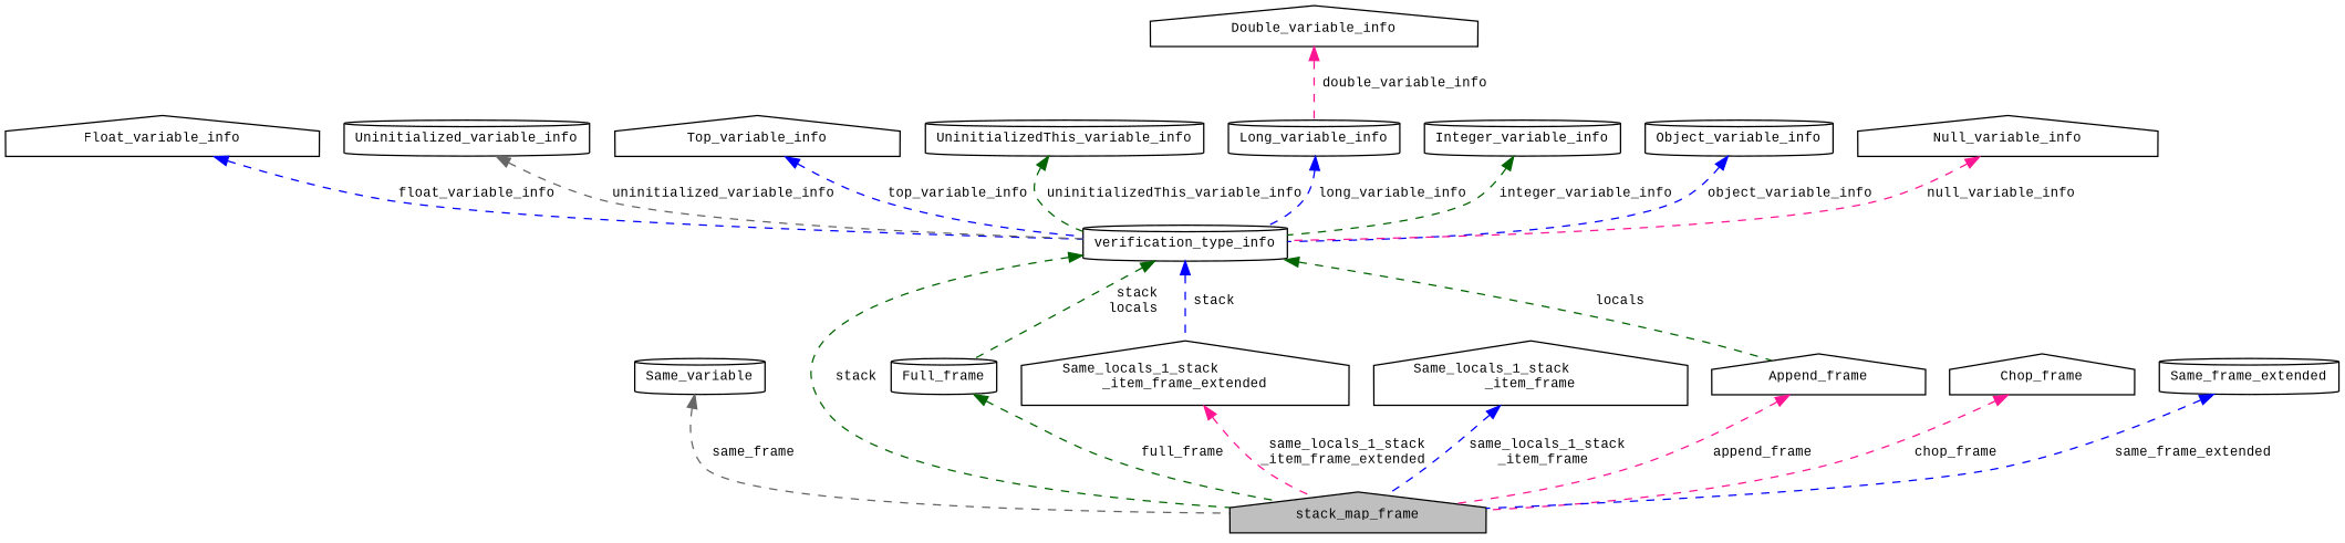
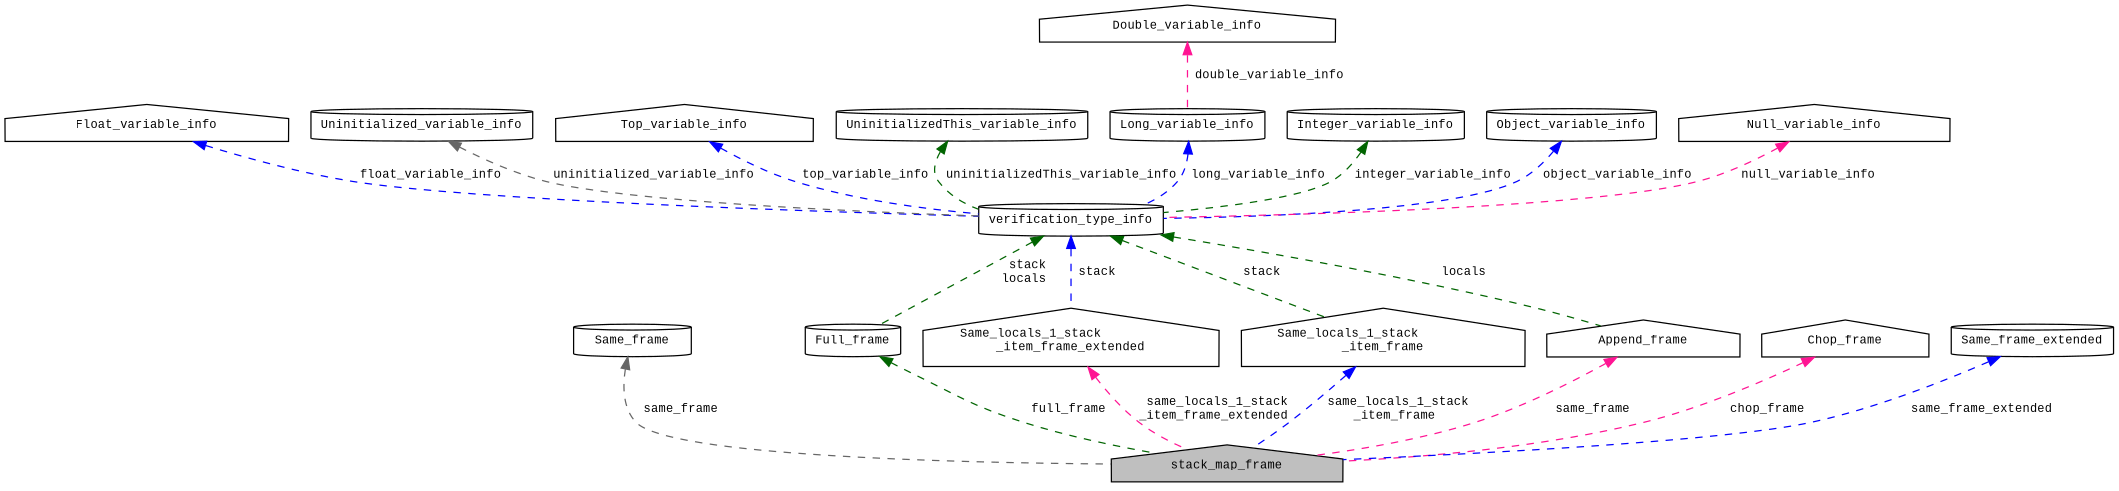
  digraph {
    fontname="Liberation Mono"
    rankdir=TB
    node [color=black fillcolor=white fontname="Liberation Mono" fontsize=10 shape=house style=filled]
    edge [color=blue dir=back fontname="Liberation Mono" fontsize=10 labelfontname=Helvetica labelfontsize=10 style=dashed]
    n1 [fillcolor=grey75 fontcolor=black height=0.2 label=stack_map_frame width=0.4]
-   n2 [height=0.2 label=Same_variable shape=cylinder width=0.4]
+   n2 [height=0.2 label=Same_frame shape=cylinder width=0.4]
    n3 [height=0.2 label=Full_frame shape=cylinder width=0.4]
    n4 [height=0.2 label=verification_type_info shape=cylinder width=0.4]
    n5 [height=0.2 label="Same_locals_1_stack\l_item_frame_extended" width=0.4]
    n6 [height=0.2 label="Same_locals_1_stack\l_item_frame" width=0.4]
    n7 [height=0.2 label=Append_frame width=0.4]
    n8 [height=0.2 label=Float_variable_info width=0.4]
    n9 [height=0.2 label=Uninitialized_variable_info shape=cylinder width=0.4]
    n10 [height=0.2 label=Top_variable_info width=0.4]
    n11 [height=0.2 label=UninitializedThis_variable_info shape=cylinder width=0.4]
    n12 [height=0.2 label=Long_variable_info shape=cylinder width=0.4]
    n13 [height=0.2 label=Integer_variable_info shape=cylinder width=0.4]
    n14 [height=0.2 label=Object_variable_info shape=cylinder width=0.4]
    n15 [height=0.2 label=Null_variable_info width=0.4]
    n16 [height=0.2 label=Double_variable_info width=0.4]
    n17 [height=0.2 label=Chop_frame width=0.4]
    n18 [height=0.2 label=Same_frame_extended shape=cylinder width=0.4]
    n2 -> n1 [color=gray40 label=" same_frame"]
    n3 -> n1 [color=darkgreen label=" full_frame"]
    n4 -> n3 [color=darkgreen label=" stack\nlocals"]
    n4 -> n5 [label=" stack"]
-   n4 -> n1 [color=darkgreen label=" stack"]
+   n4 -> n6 [color=darkgreen label=" stack"]
    n4 -> n7 [color=darkgreen label=" locals"]
    n5 -> n1 [color=deeppink label=" same_locals_1_stack\l_item_frame_extended"]
    n6 -> n1 [label=" same_locals_1_stack\l_item_frame"]
-   n7 -> n1 [color=deeppink label=" append_frame"]
+   n7 -> n1 [color=deeppink label=" same_frame"]
    n8 -> n4 [label=" float_variable_info"]
    n9 -> n4 [color=gray40 label=" uninitialized_variable_info"]
    n10 -> n4 [label=" top_variable_info"]
    n11 -> n4 [color=darkgreen label=" uninitializedThis_variable_info"]
    n12 -> n4 [label=" long_variable_info"]
    n13 -> n4 [color=darkgreen label=" integer_variable_info"]
    n14 -> n4 [label=" object_variable_info"]
    n15 -> n4 [color=deeppink label=" null_variable_info"]
    n16 -> n12 [color=deeppink label=" double_variable_info"]
    n17 -> n1 [color=deeppink label=" chop_frame"]
    n18 -> n1 [label=" same_frame_extended"]
  }
